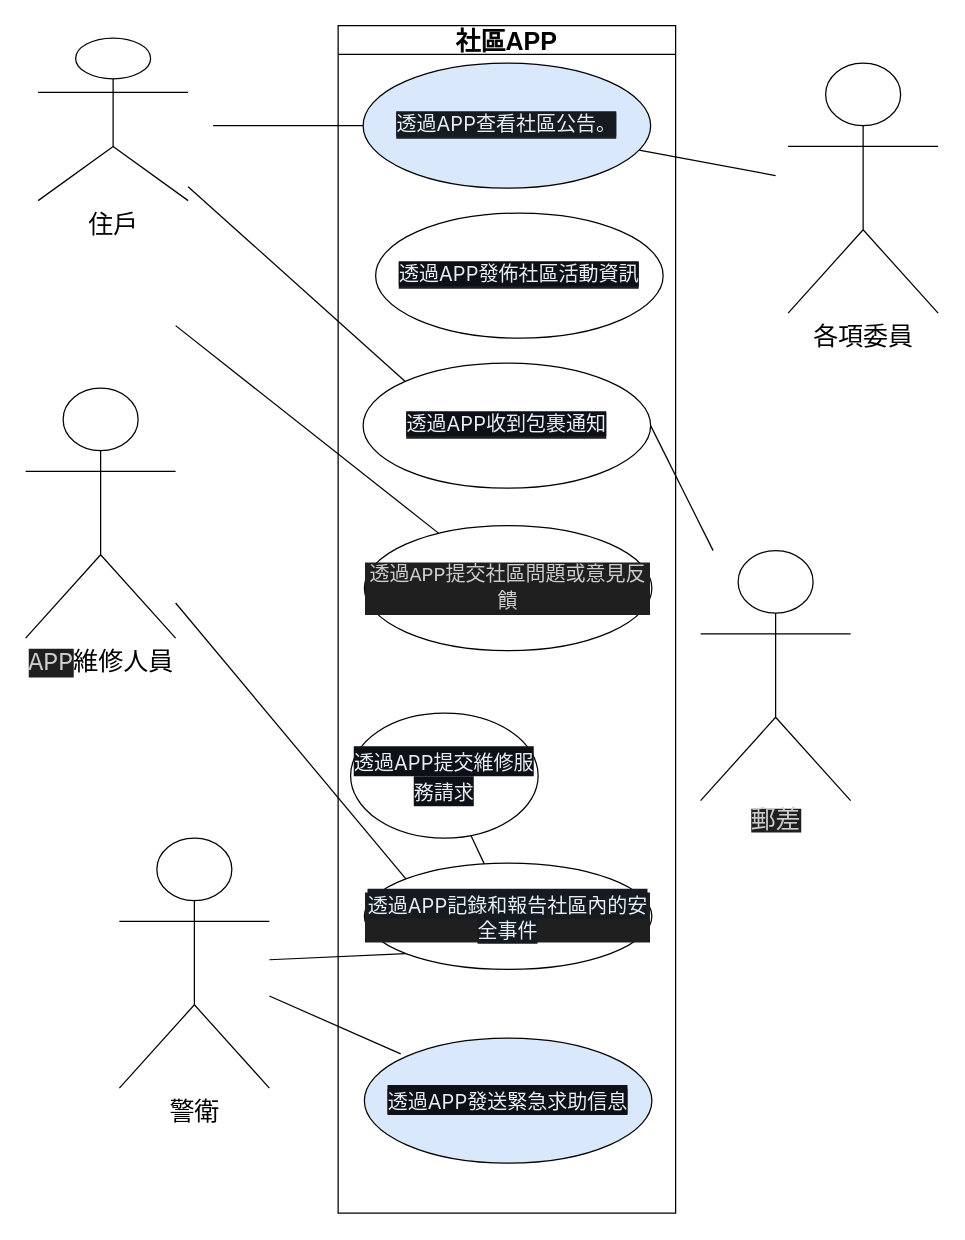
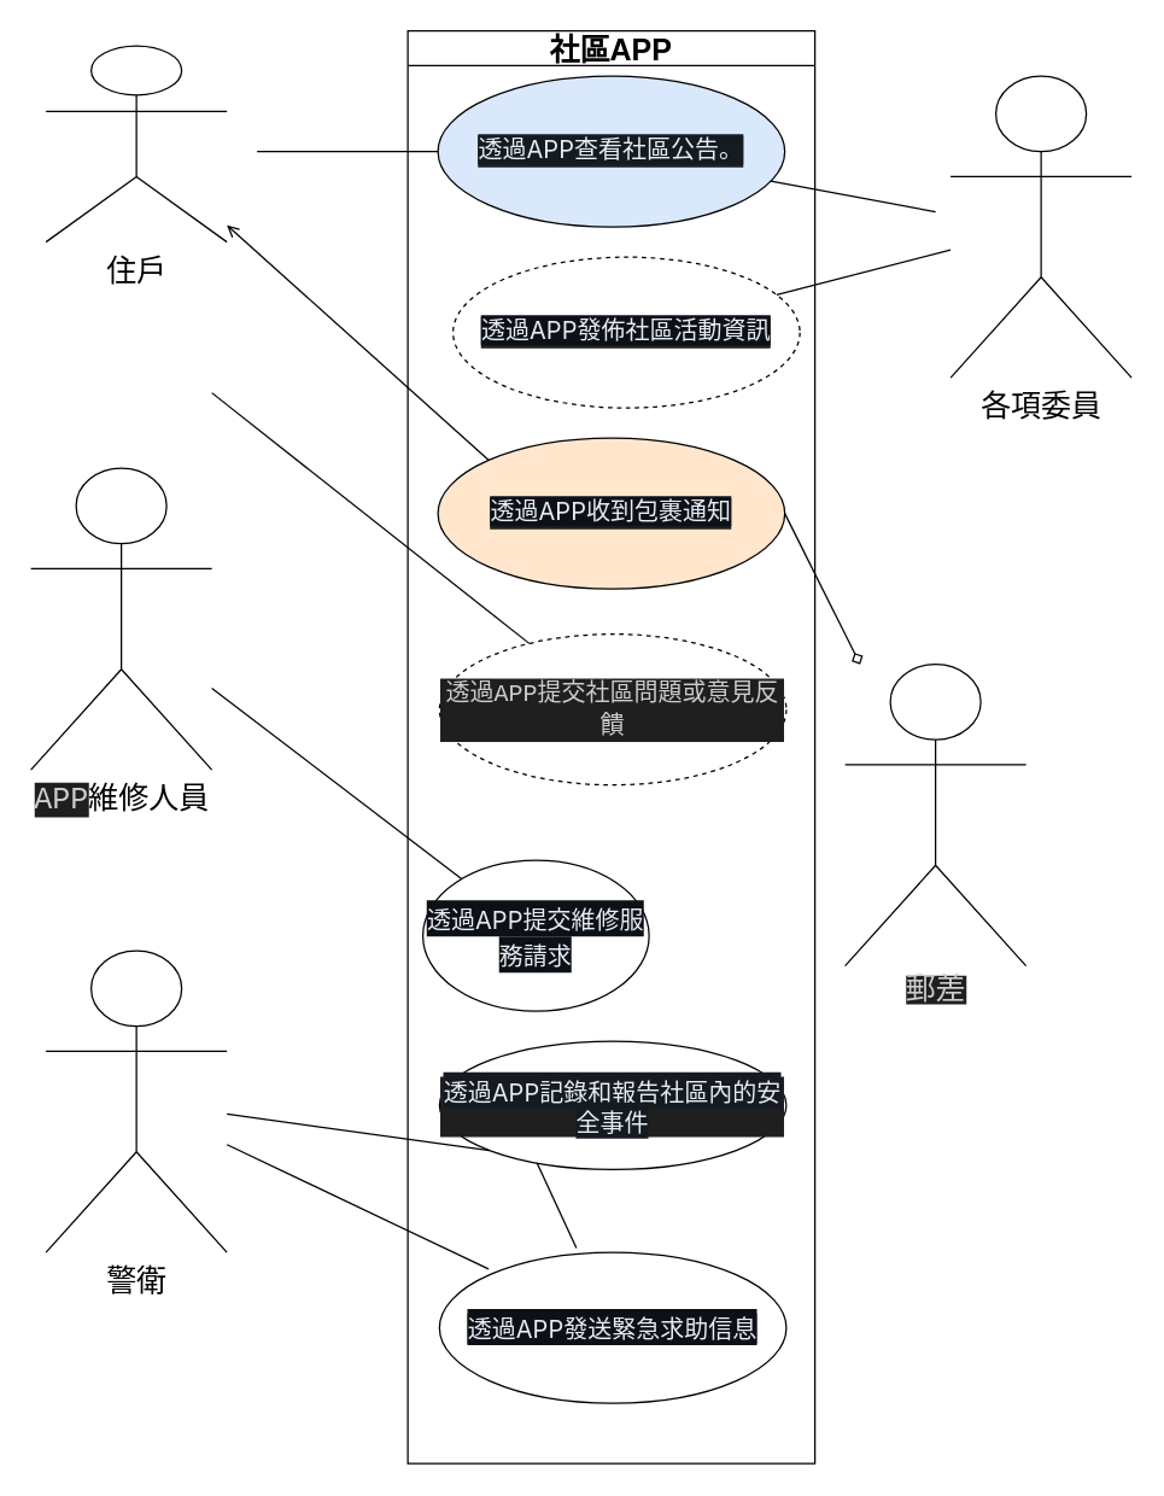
  <mxCell id="0" />
  <mxCell id="1" parent="0" />
  <mxCell id="2" value="&lt;font style=&quot;font-size: 20px;&quot;&gt;住戶&lt;/font&gt;" style="shape=umlActor;verticalLabelPosition=bottom;verticalAlign=top;html=1;outlineConnect=0;" vertex="1" parent="1"><mxGeometry x="30" y="30" width="120" height="130" as="geometry" /></mxCell>
- <mxCell id="3" value="警衛" style="shape=umlActor;verticalLabelPosition=bottom;verticalAlign=top;html=1;outlineConnect=0;fontSize=20;" vertex="1" parent="1"><mxGeometry x="95" y="670" width="120" height="200" as="geometry" /></mxCell>
+ <mxCell id="3" value="警衛" style="shape=umlActor;verticalLabelPosition=bottom;verticalAlign=top;html=1;outlineConnect=0;fontSize=20;" vertex="1" parent="1"><mxGeometry x="30" y="630" width="120" height="200" as="geometry" /></mxCell>
  <mxCell id="4" value="&lt;font size=&quot;1&quot; face=&quot;Consolas, Courier New, monospace&quot; color=&quot;#cccccc&quot;&gt;&lt;span style=&quot;background-color: rgb(31, 31, 31); font-size: 20px;&quot;&gt;APP&lt;/span&gt;&lt;/font&gt;維修人員" style="shape=umlActor;verticalLabelPosition=bottom;verticalAlign=top;html=1;outlineConnect=0;fontSize=20;" vertex="1" parent="1"><mxGeometry x="20" y="310" width="120" height="200" as="geometry" /></mxCell>
  <mxCell id="5" value="各項委員" style="shape=umlActor;verticalLabelPosition=bottom;verticalAlign=top;html=1;outlineConnect=0;fontSize=20;" vertex="1" parent="1"><mxGeometry x="630" y="50" width="120" height="200" as="geometry" /></mxCell>
  <mxCell id="6" value="&lt;div style=&quot;color: rgb(204, 204, 204); background-color: rgb(31, 31, 31); font-family: Consolas, &amp;quot;Courier New&amp;quot;, monospace; line-height: 19px;&quot;&gt;&lt;font style=&quot;font-size: 20px;&quot;&gt;郵差 &lt;/font&gt;&lt;/div&gt;" style="shape=umlActor;verticalLabelPosition=bottom;verticalAlign=top;html=1;outlineConnect=0;fontSize=20;" vertex="1" parent="1"><mxGeometry x="560" y="440" width="120" height="200" as="geometry" /></mxCell>
- <mxCell id="7" style="edgeStyle=none;html=1;fontSize=20;endArrow=none;endFill=0;exitX=0;exitY=0;exitDx=0;exitDy=0;" edge="1" parent="1" source="13" target="4"><mxGeometry relative="1" as="geometry" /></mxCell>
+ <mxCell id="7" style="edgeStyle=none;html=1;fontSize=20;endArrow=none;endFill=0;exitX=0;exitY=0;exitDx=0;exitDy=0;" edge="1" parent="1" source="13" target="15"><mxGeometry relative="1" as="geometry" /></mxCell>
  <mxCell id="8" value="社區APP" style="swimlane;whiteSpace=wrap;html=1;fontSize=20;" vertex="1" parent="1"><mxGeometry x="270" y="20" width="270" height="950" as="geometry" /></mxCell>
- <mxCell id="9" value="&lt;div style=&quot;color: rgb(204, 204, 204); background-color: rgb(31, 31, 31); font-family: Consolas, &amp;quot;Courier New&amp;quot;, monospace; font-size: 14px; line-height: 19px;&quot;&gt;&lt;span style=&quot;color: rgb(230, 237, 243); font-family: -apple-system, BlinkMacSystemFont, &amp;quot;Segoe UI&amp;quot;, &amp;quot;Noto Sans&amp;quot;, Helvetica, Arial, sans-serif, &amp;quot;Apple Color Emoji&amp;quot;, &amp;quot;Segoe UI Emoji&amp;quot;; font-size: 16px; text-align: start; background-color: rgb(13, 17, 23);&quot;&gt;透過APP收到包裹通知&lt;/span&gt;&lt;br&gt;&lt;/div&gt;" style="ellipse;whiteSpace=wrap;html=1;fontSize=20;" vertex="1" parent="8"><mxGeometry x="20" y="270" width="230" height="100" as="geometry" /></mxCell>
+ <mxCell id="9" value="&lt;div style=&quot;color: rgb(204, 204, 204); background-color: rgb(31, 31, 31); font-family: Consolas, &amp;quot;Courier New&amp;quot;, monospace; font-size: 14px; line-height: 19px;&quot;&gt;&lt;span style=&quot;color: rgb(230, 237, 243); font-family: -apple-system, BlinkMacSystemFont, &amp;quot;Segoe UI&amp;quot;, &amp;quot;Noto Sans&amp;quot;, Helvetica, Arial, sans-serif, &amp;quot;Apple Color Emoji&amp;quot;, &amp;quot;Segoe UI Emoji&amp;quot;; font-size: 16px; text-align: start; background-color: rgb(13, 17, 23);&quot;&gt;透過APP收到包裹通知&lt;/span&gt;&lt;br&gt;&lt;/div&gt;" style="ellipse;whiteSpace=wrap;html=1;fontSize=20;fillColor=#ffe6cc;" vertex="1" parent="8"><mxGeometry x="20" y="270" width="230" height="100" as="geometry" /></mxCell>
  <mxCell id="10" value="&lt;font style=&quot;&quot;&gt;&lt;span style=&quot;color: rgb(230, 237, 243); font-family: -apple-system, BlinkMacSystemFont, &amp;quot;Segoe UI&amp;quot;, &amp;quot;Noto Sans&amp;quot;, Helvetica, Arial, sans-serif, &amp;quot;Apple Color Emoji&amp;quot;, &amp;quot;Segoe UI Emoji&amp;quot;; font-style: normal; font-variant-ligatures: normal; font-variant-caps: normal; font-weight: 400; letter-spacing: normal; orphans: 2; text-align: start; text-indent: 0px; text-transform: none; widows: 2; word-spacing: 0px; -webkit-text-stroke-width: 0px; background-color: rgb(13, 17, 23); text-decoration-thickness: initial; text-decoration-style: initial; text-decoration-color: initial; float: none; display: inline !important;&quot;&gt;&lt;font style=&quot;font-size: 16px;&quot;&gt;透過APP提交維修服務請求&lt;/font&gt;&lt;/span&gt;&lt;br&gt;&lt;/font&gt;" style="ellipse;whiteSpace=wrap;html=1;fontSize=20;" vertex="1" parent="8"><mxGeometry x="10" y="550" width="150" height="100" as="geometry" /></mxCell>
  <mxCell id="11" value="&lt;div style=&quot;color: rgb(204, 204, 204); background-color: rgb(31, 31, 31); font-family: Consolas, &amp;quot;Courier New&amp;quot;, monospace; font-size: 14px; line-height: 19px;&quot;&gt;&lt;span style=&quot;color: rgb(230, 237, 243); font-family: -apple-system, BlinkMacSystemFont, &amp;quot;Segoe UI&amp;quot;, &amp;quot;Noto Sans&amp;quot;, Helvetica, Arial, sans-serif, &amp;quot;Apple Color Emoji&amp;quot;, &amp;quot;Segoe UI Emoji&amp;quot;; font-size: 16px; text-align: start; background-color: rgb(22, 27, 34);&quot;&gt;透過APP查看社區公告。&lt;/span&gt;&lt;br&gt;&lt;/div&gt;" style="ellipse;whiteSpace=wrap;html=1;fontSize=20;fillColor=#dae8fc;" vertex="1" parent="8"><mxGeometry x="20" y="30" width="230" height="100" as="geometry" /></mxCell>
- <mxCell id="12" value="&lt;div style=&quot;color: rgb(204, 204, 204); background-color: rgb(31, 31, 31); font-family: Consolas, &amp;quot;Courier New&amp;quot;, monospace; font-size: 14px; line-height: 19px;&quot;&gt;&lt;span style=&quot;color: rgb(230, 237, 243); font-family: -apple-system, BlinkMacSystemFont, &amp;quot;Segoe UI&amp;quot;, &amp;quot;Noto Sans&amp;quot;, Helvetica, Arial, sans-serif, &amp;quot;Apple Color Emoji&amp;quot;, &amp;quot;Segoe UI Emoji&amp;quot;; font-size: 16px; text-align: start; background-color: rgb(13, 17, 23);&quot;&gt;透過APP發佈社區活動資訊&lt;/span&gt;&lt;br&gt;&lt;/div&gt;" style="ellipse;whiteSpace=wrap;html=1;fontSize=20;" vertex="1" parent="8"><mxGeometry x="30" y="150" width="230" height="100" as="geometry" /></mxCell>
+ <mxCell id="12" value="&lt;div style=&quot;color: rgb(204, 204, 204); background-color: rgb(31, 31, 31); font-family: Consolas, &amp;quot;Courier New&amp;quot;, monospace; font-size: 14px; line-height: 19px;&quot;&gt;&lt;span style=&quot;color: rgb(230, 237, 243); font-family: -apple-system, BlinkMacSystemFont, &amp;quot;Segoe UI&amp;quot;, &amp;quot;Noto Sans&amp;quot;, Helvetica, Arial, sans-serif, &amp;quot;Apple Color Emoji&amp;quot;, &amp;quot;Segoe UI Emoji&amp;quot;; font-size: 16px; text-align: start; background-color: rgb(13, 17, 23);&quot;&gt;透過APP發佈社區活動資訊&lt;/span&gt;&lt;br&gt;&lt;/div&gt;" style="ellipse;whiteSpace=wrap;html=1;fontSize=20;dashed=1;" vertex="1" parent="8"><mxGeometry x="30" y="150" width="230" height="100" as="geometry" /></mxCell>
  <mxCell id="13" value="&lt;div style=&quot;color: rgb(204, 204, 204); background-color: rgb(31, 31, 31); font-family: Consolas, &amp;quot;Courier New&amp;quot;, monospace; line-height: 19px;&quot;&gt;&lt;span style=&quot;color: rgb(230, 237, 243); font-family: -apple-system, BlinkMacSystemFont, &amp;quot;Segoe UI&amp;quot;, &amp;quot;Noto Sans&amp;quot;, Helvetica, Arial, sans-serif, &amp;quot;Apple Color Emoji&amp;quot;, &amp;quot;Segoe UI Emoji&amp;quot;; text-align: start; background-color: rgb(22, 27, 34);&quot;&gt;&lt;font style=&quot;font-size: 16px;&quot;&gt;透過APP記錄和報告社區內的安全事件&lt;/font&gt;&lt;/span&gt;&lt;br&gt;&lt;/div&gt;" style="ellipse;whiteSpace=wrap;html=1;fontSize=20;" vertex="1" parent="8"><mxGeometry x="21" y="670" width="230" height="85" as="geometry" /></mxCell>
- <mxCell id="14" value="&lt;div style=&quot;color: rgb(204, 204, 204); background-color: rgb(31, 31, 31); font-family: Consolas, &amp;quot;Courier New&amp;quot;, monospace; line-height: 19px;&quot;&gt;&lt;div style=&quot;line-height: 19px;&quot;&gt;&lt;font style=&quot;font-size: 16px;&quot;&gt;透過APP提交社區問題或意見反饋&lt;/font&gt;&lt;/div&gt;&lt;/div&gt;" style="ellipse;whiteSpace=wrap;html=1;fontSize=20;" vertex="1" parent="8"><mxGeometry x="21" y="400" width="230" height="100" as="geometry" /></mxCell>
- <mxCell id="15" value="&lt;div style=&quot;color: rgb(204, 204, 204); background-color: rgb(31, 31, 31); font-family: Consolas, &amp;quot;Courier New&amp;quot;, monospace; line-height: 19px;&quot;&gt;&lt;span style=&quot;color: rgb(230, 237, 243); font-family: -apple-system, BlinkMacSystemFont, &amp;quot;Segoe UI&amp;quot;, &amp;quot;Noto Sans&amp;quot;, Helvetica, Arial, sans-serif, &amp;quot;Apple Color Emoji&amp;quot;, &amp;quot;Segoe UI Emoji&amp;quot;; text-align: start; background-color: rgb(13, 17, 23);&quot;&gt;&lt;font style=&quot;font-size: 16px;&quot;&gt;透過APP發送緊急求助信息&lt;/font&gt;&lt;/span&gt;&lt;br&gt;&lt;/div&gt;" style="ellipse;whiteSpace=wrap;html=1;fontSize=20;strokeWidth=1;perimeterSpacing=4;fillColor=#dae8fc;" vertex="1" parent="8"><mxGeometry x="21" y="810" width="230" height="100" as="geometry" /></mxCell>
- <mxCell id="16" style="edgeStyle=none;html=1;fontSize=20;endArrow=none;endFill=0;exitX=0;exitY=0;exitDx=0;exitDy=0;" edge="1" parent="1" source="9" target="2"><mxGeometry relative="1" as="geometry"><mxPoint x="160" y="130" as="targetPoint" /><mxPoint x="280" y="320" as="sourcePoint" /></mxGeometry></mxCell>
+ <mxCell id="14" value="&lt;div style=&quot;color: rgb(204, 204, 204); background-color: rgb(31, 31, 31); font-family: Consolas, &amp;quot;Courier New&amp;quot;, monospace; line-height: 19px;&quot;&gt;&lt;div style=&quot;line-height: 19px;&quot;&gt;&lt;font style=&quot;font-size: 16px;&quot;&gt;透過APP提交社區問題或意見反饋&lt;/font&gt;&lt;/div&gt;&lt;/div&gt;" style="ellipse;whiteSpace=wrap;html=1;fontSize=20;dashed=1;" vertex="1" parent="8"><mxGeometry x="21" y="400" width="230" height="100" as="geometry" /></mxCell>
+ <mxCell id="15" value="&lt;div style=&quot;color: rgb(204, 204, 204); background-color: rgb(31, 31, 31); font-family: Consolas, &amp;quot;Courier New&amp;quot;, monospace; line-height: 19px;&quot;&gt;&lt;span style=&quot;color: rgb(230, 237, 243); font-family: -apple-system, BlinkMacSystemFont, &amp;quot;Segoe UI&amp;quot;, &amp;quot;Noto Sans&amp;quot;, Helvetica, Arial, sans-serif, &amp;quot;Apple Color Emoji&amp;quot;, &amp;quot;Segoe UI Emoji&amp;quot;; text-align: start; background-color: rgb(13, 17, 23);&quot;&gt;&lt;font style=&quot;font-size: 16px;&quot;&gt;透過APP發送緊急求助信息&lt;/font&gt;&lt;/span&gt;&lt;br&gt;&lt;/div&gt;" style="ellipse;whiteSpace=wrap;html=1;fontSize=20;strokeWidth=1;perimeterSpacing=4;" vertex="1" parent="8"><mxGeometry x="21" y="810" width="230" height="100" as="geometry" /></mxCell>
+ <mxCell id="16" style="edgeStyle=none;html=1;fontSize=20;endArrow=open;endFill=0;exitX=0;exitY=0;exitDx=0;exitDy=0;" edge="1" parent="1" source="9" target="2"><mxGeometry relative="1" as="geometry"><mxPoint x="160" y="130" as="targetPoint" /><mxPoint x="280" y="320" as="sourcePoint" /></mxGeometry></mxCell>
+ <mxCell id="17" style="edgeStyle=none;html=1;fontSize=20;endArrow=none;endFill=0;" edge="1" parent="1" source="12" target="5"><mxGeometry relative="1" as="geometry" /></mxCell>
  <mxCell id="18" style="edgeStyle=none;html=1;fontSize=20;endArrow=none;endFill=0;" edge="1" parent="1" source="11"><mxGeometry relative="1" as="geometry"><mxPoint x="170" y="100" as="targetPoint" /></mxGeometry></mxCell>
- <mxCell id="19" style="edgeStyle=none;html=1;fontSize=20;endArrow=none;endFill=0;" edge="1" parent="1" source="10" target="13"><mxGeometry relative="1" as="geometry" /></mxCell>
+ <mxCell id="19" style="edgeStyle=none;html=1;fontSize=20;endArrow=none;endFill=0;" edge="1" parent="1" source="10" target="4"><mxGeometry relative="1" as="geometry" /></mxCell>
  <mxCell id="20" style="edgeStyle=none;html=1;fontSize=20;endArrow=none;endFill=0;exitX=0;exitY=1;exitDx=0;exitDy=0;" edge="1" parent="1" source="13" target="3"><mxGeometry relative="1" as="geometry" /></mxCell>
  <mxCell id="21" style="edgeStyle=none;html=1;fontSize=20;endArrow=none;endFill=0;" edge="1" parent="1" source="15" target="3"><mxGeometry relative="1" as="geometry" /></mxCell>
  <mxCell id="22" style="edgeStyle=none;html=1;fontSize=20;endArrow=none;endFill=0;" edge="1" parent="1" source="11"><mxGeometry relative="1" as="geometry"><mxPoint x="620" y="140" as="targetPoint" /></mxGeometry></mxCell>
- <mxCell id="23" style="edgeStyle=none;html=1;fontSize=20;endArrow=none;endFill=0;exitX=1;exitY=0.5;exitDx=0;exitDy=0;" edge="1" parent="1" source="9" target="6"><mxGeometry relative="1" as="geometry"><mxPoint x="620" y="550" as="targetPoint" /></mxGeometry></mxCell>
+ <mxCell id="23" style="edgeStyle=none;html=1;fontSize=20;endArrow=diamond;endFill=0;exitX=1;exitY=0.5;exitDx=0;exitDy=0;" edge="1" parent="1" source="9" target="6"><mxGeometry relative="1" as="geometry"><mxPoint x="620" y="550" as="targetPoint" /></mxGeometry></mxCell>
  <mxCell id="24" style="edgeStyle=none;html=1;fontSize=20;endArrow=none;endFill=0;" edge="1" parent="1" source="14"><mxGeometry relative="1" as="geometry"><mxPoint x="140" y="260" as="targetPoint" /></mxGeometry></mxCell>
